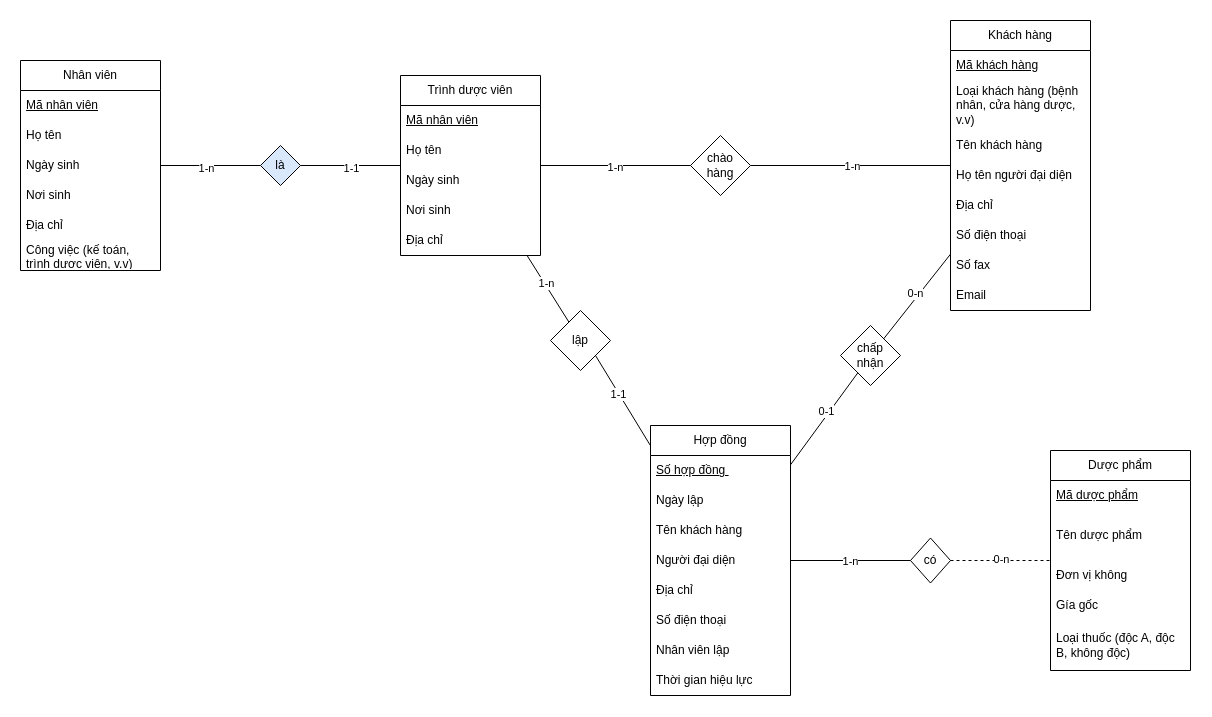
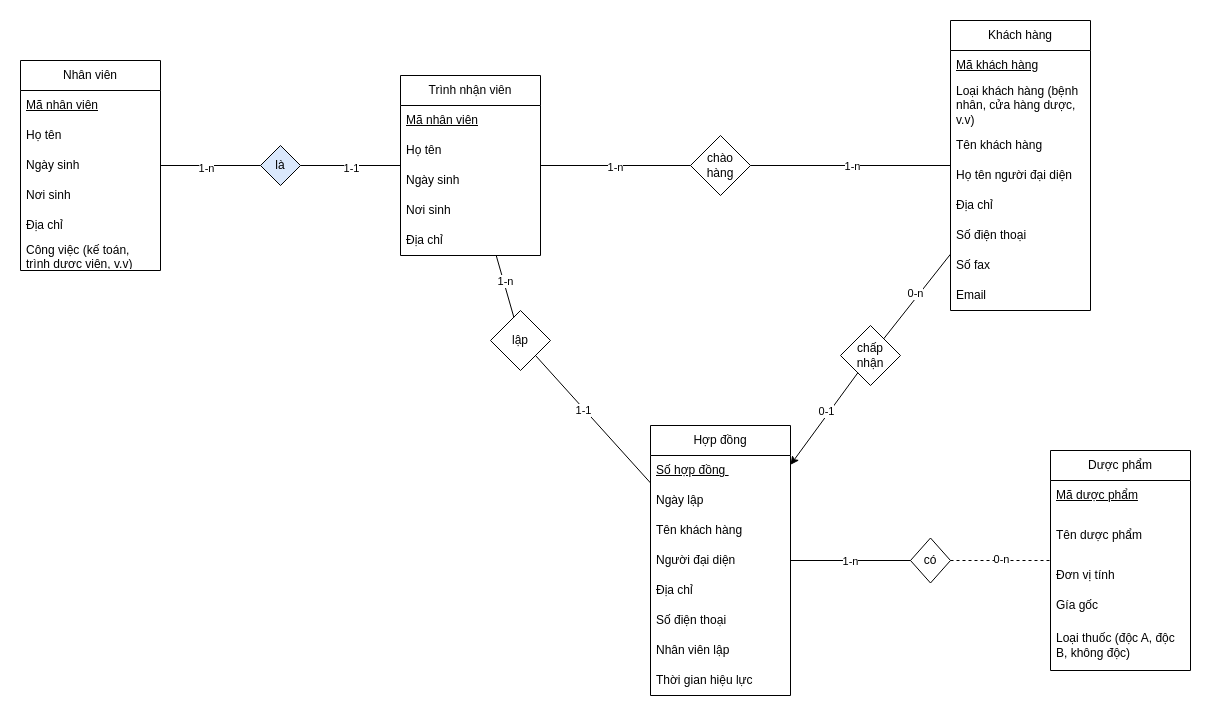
  <mxCell id="0" />
  <mxCell id="1" parent="0" />
  <mxCell id="2" value="Nhân viên" style="swimlane;fontStyle=0;childLayout=stackLayout;horizontal=1;startSize=30;horizontalStack=0;resizeParent=1;resizeParentMax=0;resizeLast=0;collapsible=1;marginBottom=0;whiteSpace=wrap;html=1;" vertex="1" parent="1"><mxGeometry x="20" y="60" width="140" height="210" as="geometry" /></mxCell>
  <mxCell id="3" value="&lt;u&gt;Mã nhân viên&lt;/u&gt;" style="text;strokeColor=none;fillColor=none;align=left;verticalAlign=middle;spacingLeft=4;spacingRight=4;overflow=hidden;points=[[0,0.5],[1,0.5]];portConstraint=eastwest;rotatable=0;whiteSpace=wrap;html=1;" vertex="1" parent="2"><mxGeometry y="30" width="140" height="30" as="geometry" /></mxCell>
  <mxCell id="4" value="Họ tên" style="text;strokeColor=none;fillColor=none;align=left;verticalAlign=middle;spacingLeft=4;spacingRight=4;overflow=hidden;points=[[0,0.5],[1,0.5]];portConstraint=eastwest;rotatable=0;whiteSpace=wrap;html=1;" vertex="1" parent="2"><mxGeometry y="60" width="140" height="30" as="geometry" /></mxCell>
  <mxCell id="5" value="Ngày sinh" style="text;strokeColor=none;fillColor=none;align=left;verticalAlign=middle;spacingLeft=4;spacingRight=4;overflow=hidden;points=[[0,0.5],[1,0.5]];portConstraint=eastwest;rotatable=0;whiteSpace=wrap;html=1;" vertex="1" parent="2"><mxGeometry y="90" width="140" height="30" as="geometry" /></mxCell>
  <mxCell id="6" value="Nơi sinh&amp;nbsp;" style="text;strokeColor=none;fillColor=none;align=left;verticalAlign=middle;spacingLeft=4;spacingRight=4;overflow=hidden;points=[[0,0.5],[1,0.5]];portConstraint=eastwest;rotatable=0;whiteSpace=wrap;html=1;" vertex="1" parent="2"><mxGeometry y="120" width="140" height="30" as="geometry" /></mxCell>
  <mxCell id="7" value="Địa chỉ&lt;span style=&quot;color: rgba(0, 0, 0, 0); font-family: monospace; font-size: 0px; text-wrap-mode: nowrap;&quot;&gt;%3CmxGraphModel%3E%3Croot%3E%3CmxCell%20id%3D%220%22%2F%3E%3CmxCell%20id%3D%221%22%20parent%3D%220%22%2F%3E%3CmxCell%20id%3D%222%22%20value%3D%22H%E1%BB%8D%20t%C3%AAn%22%20style%3D%22text%3BstrokeColor%3Dnone%3BfillColor%3Dnone%3Balign%3Dleft%3BverticalAlign%3Dmiddle%3BspacingLeft%3D4%3BspacingRight%3D4%3Boverflow%3Dhidden%3Bpoints%3D%5B%5B0%2C0.5%5D%2C%5B1%2C0.5%5D%5D%3BportConstraint%3Deastwest%3Brotatable%3D0%3BwhiteSpace%3Dwrap%3Bhtml%3D1%3B%22%20vertex%3D%221%22%20parent%3D%221%22%3E%3CmxGeometry%20y%3D%22420%22%20width%3D%22140%22%20height%3D%2230%22%20as%3D%22geometry%22%2F%3E%3C%2FmxCell%3E%3C%2Froot%3E%3C%2FmxGraphModel%3E&lt;/span&gt;" style="text;strokeColor=none;fillColor=none;align=left;verticalAlign=middle;spacingLeft=4;spacingRight=4;overflow=hidden;points=[[0,0.5],[1,0.5]];portConstraint=eastwest;rotatable=0;whiteSpace=wrap;html=1;" vertex="1" parent="2"><mxGeometry y="150" width="140" height="30" as="geometry" /></mxCell>
  <mxCell id="8" value="Công việc (kế toán, trình dược viên, v.v)" style="text;strokeColor=none;fillColor=none;align=left;verticalAlign=middle;spacingLeft=4;spacingRight=4;overflow=hidden;points=[[0,0.5],[1,0.5]];portConstraint=eastwest;rotatable=0;whiteSpace=wrap;html=1;" vertex="1" parent="2"><mxGeometry y="180" width="140" height="30" as="geometry" /></mxCell>
  <mxCell id="9" value="Khách hàng" style="swimlane;fontStyle=0;childLayout=stackLayout;horizontal=1;startSize=30;horizontalStack=0;resizeParent=1;resizeParentMax=0;resizeLast=0;collapsible=1;marginBottom=0;whiteSpace=wrap;html=1;" vertex="1" parent="1"><mxGeometry x="950" y="20" width="140" height="290" as="geometry" /></mxCell>
  <mxCell id="10" value="&lt;u&gt;Mã khách hàng&lt;/u&gt;" style="text;strokeColor=none;fillColor=none;align=left;verticalAlign=middle;spacingLeft=4;spacingRight=4;overflow=hidden;points=[[0,0.5],[1,0.5]];portConstraint=eastwest;rotatable=0;whiteSpace=wrap;html=1;" vertex="1" parent="9"><mxGeometry y="30" width="140" height="30" as="geometry" /></mxCell>
  <mxCell id="11" value="Loại khách hàng (bệnh nhân, cửa hàng dược, v.v)" style="text;strokeColor=none;fillColor=none;align=left;verticalAlign=middle;spacingLeft=4;spacingRight=4;overflow=hidden;points=[[0,0.5],[1,0.5]];portConstraint=eastwest;rotatable=0;whiteSpace=wrap;html=1;" vertex="1" parent="9"><mxGeometry y="60" width="140" height="50" as="geometry" /></mxCell>
  <mxCell id="12" value="Tên khách hàng" style="text;strokeColor=none;fillColor=none;align=left;verticalAlign=middle;spacingLeft=4;spacingRight=4;overflow=hidden;points=[[0,0.5],[1,0.5]];portConstraint=eastwest;rotatable=0;whiteSpace=wrap;html=1;" vertex="1" parent="9"><mxGeometry y="110" width="140" height="30" as="geometry" /></mxCell>
  <mxCell id="13" value="Họ tên người đại diện" style="text;strokeColor=none;fillColor=none;align=left;verticalAlign=middle;spacingLeft=4;spacingRight=4;overflow=hidden;points=[[0,0.5],[1,0.5]];portConstraint=eastwest;rotatable=0;whiteSpace=wrap;html=1;" vertex="1" parent="9"><mxGeometry y="140" width="140" height="30" as="geometry" /></mxCell>
  <mxCell id="14" value="Địa chỉ" style="text;strokeColor=none;fillColor=none;align=left;verticalAlign=middle;spacingLeft=4;spacingRight=4;overflow=hidden;points=[[0,0.5],[1,0.5]];portConstraint=eastwest;rotatable=0;whiteSpace=wrap;html=1;" vertex="1" parent="9"><mxGeometry y="170" width="140" height="30" as="geometry" /></mxCell>
  <mxCell id="15" value="Số điện thoại" style="text;strokeColor=none;fillColor=none;align=left;verticalAlign=middle;spacingLeft=4;spacingRight=4;overflow=hidden;points=[[0,0.5],[1,0.5]];portConstraint=eastwest;rotatable=0;whiteSpace=wrap;html=1;" vertex="1" parent="9"><mxGeometry y="200" width="140" height="30" as="geometry" /></mxCell>
  <mxCell id="16" value="Số fax" style="text;strokeColor=none;fillColor=none;align=left;verticalAlign=middle;spacingLeft=4;spacingRight=4;overflow=hidden;points=[[0,0.5],[1,0.5]];portConstraint=eastwest;rotatable=0;whiteSpace=wrap;html=1;" vertex="1" parent="9"><mxGeometry y="230" width="140" height="30" as="geometry" /></mxCell>
  <mxCell id="17" value="Email" style="text;strokeColor=none;fillColor=none;align=left;verticalAlign=middle;spacingLeft=4;spacingRight=4;overflow=hidden;points=[[0,0.5],[1,0.5]];portConstraint=eastwest;rotatable=0;whiteSpace=wrap;html=1;" vertex="1" parent="9"><mxGeometry y="260" width="140" height="30" as="geometry" /></mxCell>
- <mxCell id="18" value="Trình dược viên" style="swimlane;fontStyle=0;childLayout=stackLayout;horizontal=1;startSize=30;horizontalStack=0;resizeParent=1;resizeParentMax=0;resizeLast=0;collapsible=1;marginBottom=0;whiteSpace=wrap;html=1;" vertex="1" parent="1"><mxGeometry y="75" width="140" height="180" as="geometry" x="400" /></mxCell>
+ <mxCell id="18" value="Trình nhận viên" style="swimlane;fontStyle=0;childLayout=stackLayout;horizontal=1;startSize=30;horizontalStack=0;resizeParent=1;resizeParentMax=0;resizeLast=0;collapsible=1;marginBottom=0;whiteSpace=wrap;html=1;" vertex="1" parent="1"><mxGeometry y="75" width="140" height="180" as="geometry" x="400" /></mxCell>
  <mxCell id="19" value="&lt;u&gt;Mã nhân viên&lt;/u&gt;" style="text;strokeColor=none;fillColor=none;align=left;verticalAlign=middle;spacingLeft=4;spacingRight=4;overflow=hidden;points=[[0,0.5],[1,0.5]];portConstraint=eastwest;rotatable=0;whiteSpace=wrap;html=1;" vertex="1" parent="18"><mxGeometry y="30" width="140" height="30" as="geometry" /></mxCell>
  <mxCell id="20" value="Họ tên" style="text;strokeColor=none;fillColor=none;align=left;verticalAlign=middle;spacingLeft=4;spacingRight=4;overflow=hidden;points=[[0,0.5],[1,0.5]];portConstraint=eastwest;rotatable=0;whiteSpace=wrap;html=1;" vertex="1" parent="18"><mxGeometry y="60" width="140" height="30" as="geometry" /></mxCell>
  <mxCell id="21" value="Ngày sinh" style="text;strokeColor=none;fillColor=none;align=left;verticalAlign=middle;spacingLeft=4;spacingRight=4;overflow=hidden;points=[[0,0.5],[1,0.5]];portConstraint=eastwest;rotatable=0;whiteSpace=wrap;html=1;" vertex="1" parent="18"><mxGeometry y="90" width="140" height="30" as="geometry" /></mxCell>
  <mxCell id="22" value="Nơi sinh&amp;nbsp;" style="text;strokeColor=none;fillColor=none;align=left;verticalAlign=middle;spacingLeft=4;spacingRight=4;overflow=hidden;points=[[0,0.5],[1,0.5]];portConstraint=eastwest;rotatable=0;whiteSpace=wrap;html=1;" vertex="1" parent="18"><mxGeometry y="120" width="140" height="30" as="geometry" /></mxCell>
  <mxCell id="23" value="Địa chỉ&lt;span style=&quot;color: rgba(0, 0, 0, 0); font-family: monospace; font-size: 0px; text-wrap-mode: nowrap;&quot;&gt;%3CmxGraphModel%3E%3Croot%3E%3CmxCell%20id%3D%220%22%2F%3E%3CmxCell%20id%3D%221%22%20parent%3D%220%22%2F%3E%3CmxCell%20id%3D%222%22%20value%3D%22H%E1%BB%8D%20t%C3%AAn%22%20style%3D%22text%3BstrokeColor%3Dnone%3BfillColor%3Dnone%3Balign%3Dleft%3BverticalAlign%3Dmiddle%3BspacingLeft%3D4%3BspacingRight%3D4%3Boverflow%3Dhidden%3Bpoints%3D%5B%5B0%2C0.5%5D%2C%5B1%2C0.5%5D%5D%3BportConstraint%3Deastwest%3Brotatable%3D0%3BwhiteSpace%3Dwrap%3Bhtml%3D1%3B%22%20vertex%3D%221%22%20parent%3D%221%22%3E%3CmxGeometry%20y%3D%22420%22%20width%3D%22140%22%20height%3D%2230%22%20as%3D%22geometry%22%2F%3E%3C%2FmxCell%3E%3C%2Froot%3E%3C%2FmxGraphModel%3E&lt;/span&gt;" style="text;strokeColor=none;fillColor=none;align=left;verticalAlign=middle;spacingLeft=4;spacingRight=4;overflow=hidden;points=[[0,0.5],[1,0.5]];portConstraint=eastwest;rotatable=0;whiteSpace=wrap;html=1;" vertex="1" parent="18"><mxGeometry y="150" width="140" height="30" as="geometry" /></mxCell>
  <mxCell id="24" value="là" style="rhombus;whiteSpace=wrap;html=1;fillColor=#dae8fc;" vertex="1" parent="1"><mxGeometry x="260" y="145" width="40" height="40" as="geometry" /></mxCell>
  <mxCell id="25" value="" style="endArrow=none;html=1;rounded=0;" edge="1" parent="1" source="24" target="2"><mxGeometry width="50" height="50" relative="1" as="geometry"><mxPoint x="630" y="-35" as="sourcePoint" /><mxPoint x="680" y="-85" as="targetPoint" /></mxGeometry></mxCell>
  <mxCell id="26" value="1-n" style="edgeLabel;html=1;align=center;verticalAlign=middle;resizable=0;points=[];" vertex="1" connectable="0" parent="25"><mxGeometry x="0.105" y="2" relative="1" as="geometry"><mxPoint as="offset" /></mxGeometry></mxCell>
  <mxCell id="27" value="" style="endArrow=none;html=1;rounded=0;" edge="1" parent="1" source="18" target="24"><mxGeometry width="50" height="50" relative="1" as="geometry"><mxPoint x="570" y="25" as="sourcePoint" /><mxPoint x="570" y="-55" as="targetPoint" /></mxGeometry></mxCell>
  <mxCell id="28" value="1-1" style="edgeLabel;html=1;align=center;verticalAlign=middle;resizable=0;points=[];" vertex="1" connectable="0" parent="27"><mxGeometry x="-0.01" y="2" relative="1" as="geometry"><mxPoint as="offset" /></mxGeometry></mxCell>
  <mxCell id="29" value="&lt;br&gt;chào &lt;br&gt;hàng&lt;div&gt;&lt;br/&gt;&lt;/div&gt;" style="rhombus;whiteSpace=wrap;html=1;" vertex="1" parent="1"><mxGeometry x="690" y="135" width="60" height="60" as="geometry" /></mxCell>
  <mxCell id="30" value="" style="endArrow=none;html=1;rounded=0;" edge="1" parent="1" source="18" target="29"><mxGeometry width="50" height="50" relative="1" as="geometry"><mxPoint x="660" y="35" as="sourcePoint" /><mxPoint x="710" y="-15" as="targetPoint" /></mxGeometry></mxCell>
  <mxCell id="31" value="1-n" style="edgeLabel;html=1;align=center;verticalAlign=middle;resizable=0;points=[];" vertex="1" connectable="0" parent="30"><mxGeometry x="-0.019" y="-1" relative="1" as="geometry"><mxPoint as="offset" /></mxGeometry></mxCell>
  <mxCell id="32" value="" style="endArrow=none;html=1;rounded=0;" edge="1" parent="1" source="9" target="29"><mxGeometry width="50" height="50" relative="1" as="geometry"><mxPoint x="550" y="175" as="sourcePoint" /><mxPoint x="670" y="175" as="targetPoint" /></mxGeometry></mxCell>
  <mxCell id="33" value="1-n" style="edgeLabel;html=1;align=center;verticalAlign=middle;resizable=0;points=[];" vertex="1" connectable="0" parent="32"><mxGeometry x="-0.015" relative="1" as="geometry"><mxPoint as="offset" /></mxGeometry></mxCell>
  <mxCell id="34" value="Hợp đồng" style="swimlane;fontStyle=0;childLayout=stackLayout;horizontal=1;startSize=30;horizontalStack=0;resizeParent=1;resizeParentMax=0;resizeLast=0;collapsible=1;marginBottom=0;whiteSpace=wrap;html=1;" vertex="1" parent="1"><mxGeometry x="650" y="425" width="140" height="270" as="geometry" /></mxCell>
  <mxCell id="35" value="&lt;u&gt;Số hợp đồng&amp;nbsp;&lt;/u&gt;" style="text;strokeColor=none;fillColor=none;align=left;verticalAlign=middle;spacingLeft=4;spacingRight=4;overflow=hidden;points=[[0,0.5],[1,0.5]];portConstraint=eastwest;rotatable=0;whiteSpace=wrap;html=1;" vertex="1" parent="34"><mxGeometry y="30" width="140" height="30" as="geometry" /></mxCell>
  <mxCell id="36" value="Ngày lập&amp;nbsp;" style="text;strokeColor=none;fillColor=none;align=left;verticalAlign=middle;spacingLeft=4;spacingRight=4;overflow=hidden;points=[[0,0.5],[1,0.5]];portConstraint=eastwest;rotatable=0;whiteSpace=wrap;html=1;" vertex="1" parent="34"><mxGeometry y="60" width="140" height="30" as="geometry" /></mxCell>
  <mxCell id="37" value="Tên khách hàng" style="text;strokeColor=none;fillColor=none;align=left;verticalAlign=middle;spacingLeft=4;spacingRight=4;overflow=hidden;points=[[0,0.5],[1,0.5]];portConstraint=eastwest;rotatable=0;whiteSpace=wrap;html=1;" vertex="1" parent="34"><mxGeometry y="90" width="140" height="30" as="geometry" /></mxCell>
  <mxCell id="38" value="Người đại diện" style="text;strokeColor=none;fillColor=none;align=left;verticalAlign=middle;spacingLeft=4;spacingRight=4;overflow=hidden;points=[[0,0.5],[1,0.5]];portConstraint=eastwest;rotatable=0;whiteSpace=wrap;html=1;" vertex="1" parent="34"><mxGeometry y="120" width="140" height="30" as="geometry" /></mxCell>
  <mxCell id="39" value="Địa chỉ&amp;nbsp;" style="text;strokeColor=none;fillColor=none;align=left;verticalAlign=middle;spacingLeft=4;spacingRight=4;overflow=hidden;points=[[0,0.5],[1,0.5]];portConstraint=eastwest;rotatable=0;whiteSpace=wrap;html=1;" vertex="1" parent="34"><mxGeometry y="150" width="140" height="30" as="geometry" /></mxCell>
  <mxCell id="40" value="Số điện thoại" style="text;strokeColor=none;fillColor=none;align=left;verticalAlign=middle;spacingLeft=4;spacingRight=4;overflow=hidden;points=[[0,0.5],[1,0.5]];portConstraint=eastwest;rotatable=0;whiteSpace=wrap;html=1;" vertex="1" parent="34"><mxGeometry y="180" width="140" height="30" as="geometry" /></mxCell>
  <mxCell id="41" value="Nhân viên lập" style="text;strokeColor=none;fillColor=none;align=left;verticalAlign=middle;spacingLeft=4;spacingRight=4;overflow=hidden;points=[[0,0.5],[1,0.5]];portConstraint=eastwest;rotatable=0;whiteSpace=wrap;html=1;" vertex="1" parent="34"><mxGeometry y="210" width="140" height="30" as="geometry" /></mxCell>
  <mxCell id="42" value="Thời gian hiệu lực" style="text;strokeColor=none;fillColor=none;align=left;verticalAlign=middle;spacingLeft=4;spacingRight=4;overflow=hidden;points=[[0,0.5],[1,0.5]];portConstraint=eastwest;rotatable=0;whiteSpace=wrap;html=1;" vertex="1" parent="34"><mxGeometry y="240" width="140" height="30" as="geometry" /></mxCell>
  <mxCell id="43" value="&lt;div&gt;chấp&lt;br&gt;nhận&lt;/div&gt;" style="rhombus;whiteSpace=wrap;html=1;" vertex="1" parent="1"><mxGeometry x="840" y="325" width="60" height="60" as="geometry" /></mxCell>
  <mxCell id="44" value="" style="endArrow=none;html=1;rounded=0;" edge="1" parent="1" source="43" target="9"><mxGeometry width="50" height="50" relative="1" as="geometry"><mxPoint x="940" y="425" as="sourcePoint" /><mxPoint x="990" y="375" as="targetPoint" /></mxGeometry></mxCell>
  <mxCell id="45" value="0-n" style="edgeLabel;html=1;align=center;verticalAlign=middle;resizable=0;points=[];" vertex="1" connectable="0" parent="44"><mxGeometry x="0.035" y="3" relative="1" as="geometry"><mxPoint x="-1" as="offset" /></mxGeometry></mxCell>
- <mxCell id="46" value="" style="endArrow=none;html=1;rounded=0;" edge="1" parent="1" source="43" target="34"><mxGeometry width="50" height="50" relative="1" as="geometry"><mxPoint x="875" y="340" as="sourcePoint" /><mxPoint x="960" y="249" as="targetPoint" /></mxGeometry></mxCell>
+ <mxCell id="46" value="" style="endArrow=classic;html=1;rounded=0;" edge="1" parent="1" source="43" target="34"><mxGeometry width="50" height="50" relative="1" as="geometry"><mxPoint x="875" y="340" as="sourcePoint" /><mxPoint x="960" y="249" as="targetPoint" /></mxGeometry></mxCell>
  <mxCell id="47" value="0-1" style="edgeLabel;html=1;align=center;verticalAlign=middle;resizable=0;points=[];" vertex="1" connectable="0" parent="46"><mxGeometry x="-0.132" y="-3" relative="1" as="geometry"><mxPoint as="offset" /></mxGeometry></mxCell>
- <mxCell id="48" value="&lt;div&gt;lập&lt;/div&gt;" style="rhombus;whiteSpace=wrap;html=1;" vertex="1" parent="1"><mxGeometry x="550" y="310" width="60" height="60" as="geometry" /></mxCell>
+ <mxCell id="48" value="&lt;div&gt;lập&lt;/div&gt;" style="rhombus;whiteSpace=wrap;html=1;" vertex="1" parent="1"><mxGeometry x="490" y="310" width="60" height="60" as="geometry" /></mxCell>
  <mxCell id="49" value="" style="endArrow=none;html=1;rounded=0;" edge="1" parent="1" source="48" target="18"><mxGeometry width="50" height="50" relative="1" as="geometry"><mxPoint x="470" y="365" as="sourcePoint" /><mxPoint x="520" y="315" as="targetPoint" /></mxGeometry></mxCell>
  <mxCell id="50" value="1-n" style="edgeLabel;html=1;align=center;verticalAlign=middle;resizable=0;points=[];" vertex="1" connectable="0" parent="49"><mxGeometry x="0.144" y="-1" relative="1" as="geometry"><mxPoint as="offset" /></mxGeometry></mxCell>
  <mxCell id="51" value="" style="endArrow=none;html=1;rounded=0;entryX=1;entryY=1;entryDx=0;entryDy=0;" edge="1" parent="1" source="34" target="48"><mxGeometry width="50" height="50" relative="1" as="geometry"><mxPoint x="570" y="345" as="sourcePoint" /><mxPoint x="527" y="265" as="targetPoint" /></mxGeometry></mxCell>
  <mxCell id="52" value="1-1" style="edgeLabel;html=1;align=center;verticalAlign=middle;resizable=0;points=[];" vertex="1" connectable="0" parent="51"><mxGeometry x="0.154" y="1" relative="1" as="geometry"><mxPoint as="offset" /></mxGeometry></mxCell>
  <mxCell id="53" value="&lt;div&gt;có&lt;/div&gt;" style="rhombus;whiteSpace=wrap;html=1;" vertex="1" parent="1"><mxGeometry x="910" y="537.5" width="40" height="45" as="geometry" /></mxCell>
  <mxCell id="54" value="Dược phẩm" style="swimlane;fontStyle=0;childLayout=stackLayout;horizontal=1;startSize=30;horizontalStack=0;resizeParent=1;resizeParentMax=0;resizeLast=0;collapsible=1;marginBottom=0;whiteSpace=wrap;html=1;" vertex="1" parent="1"><mxGeometry x="1050" y="450" width="140" height="220" as="geometry" /></mxCell>
  <mxCell id="55" value="&lt;u&gt;Mã dược phẩm&lt;/u&gt;" style="text;strokeColor=none;fillColor=none;align=left;verticalAlign=middle;spacingLeft=4;spacingRight=4;overflow=hidden;points=[[0,0.5],[1,0.5]];portConstraint=eastwest;rotatable=0;whiteSpace=wrap;html=1;" vertex="1" parent="54"><mxGeometry y="30" width="140" height="30" as="geometry" /></mxCell>
  <mxCell id="56" value="Tên dược phẩm" style="text;strokeColor=none;fillColor=none;align=left;verticalAlign=middle;spacingLeft=4;spacingRight=4;overflow=hidden;points=[[0,0.5],[1,0.5]];portConstraint=eastwest;rotatable=0;whiteSpace=wrap;html=1;" vertex="1" parent="54"><mxGeometry y="60" width="140" height="50" as="geometry" /></mxCell>
- <mxCell id="57" value="Đơn vị không&amp;nbsp;" style="text;strokeColor=none;fillColor=none;align=left;verticalAlign=middle;spacingLeft=4;spacingRight=4;overflow=hidden;points=[[0,0.5],[1,0.5]];portConstraint=eastwest;rotatable=0;whiteSpace=wrap;html=1;" vertex="1" parent="54"><mxGeometry y="110" width="140" height="30" as="geometry" /></mxCell>
+ <mxCell id="57" value="Đơn vị tính&amp;nbsp;" style="text;strokeColor=none;fillColor=none;align=left;verticalAlign=middle;spacingLeft=4;spacingRight=4;overflow=hidden;points=[[0,0.5],[1,0.5]];portConstraint=eastwest;rotatable=0;whiteSpace=wrap;html=1;" vertex="1" parent="54"><mxGeometry y="110" width="140" height="30" as="geometry" /></mxCell>
  <mxCell id="58" value="Gía gốc" style="text;strokeColor=none;fillColor=none;align=left;verticalAlign=middle;spacingLeft=4;spacingRight=4;overflow=hidden;points=[[0,0.5],[1,0.5]];portConstraint=eastwest;rotatable=0;whiteSpace=wrap;html=1;" vertex="1" parent="54"><mxGeometry y="140" width="140" height="30" as="geometry" /></mxCell>
  <mxCell id="59" value="Loại thuốc (độc A, độc B, không độc)" style="text;strokeColor=none;fillColor=none;align=left;verticalAlign=middle;spacingLeft=4;spacingRight=4;overflow=hidden;points=[[0,0.5],[1,0.5]];portConstraint=eastwest;rotatable=0;whiteSpace=wrap;html=1;" vertex="1" parent="54"><mxGeometry y="170" width="140" height="50" as="geometry" /></mxCell>
  <mxCell id="60" value="" style="endArrow=none;html=1;rounded=0;" edge="1" parent="1" source="34" target="53"><mxGeometry width="50" height="50" relative="1" as="geometry"><mxPoint x="920" y="705" as="sourcePoint" /><mxPoint x="970" y="655" as="targetPoint" /></mxGeometry></mxCell>
  <mxCell id="61" value="1-n" style="edgeLabel;html=1;align=center;verticalAlign=middle;resizable=0;points=[];" vertex="1" connectable="0" parent="60"><mxGeometry x="-0.025" relative="1" as="geometry"><mxPoint as="offset" /></mxGeometry></mxCell>
  <mxCell id="62" value="" style="endArrow=none;html=1;rounded=0;dashed=1;" edge="1" parent="1" source="53" target="54"><mxGeometry width="50" height="50" relative="1" as="geometry"><mxPoint x="940" y="705" as="sourcePoint" /><mxPoint x="990" y="655" as="targetPoint" /></mxGeometry></mxCell>
  <mxCell id="63" value="0-n" style="edgeLabel;html=1;align=center;verticalAlign=middle;resizable=0;points=[];" vertex="1" connectable="0" parent="62"><mxGeometry x="-0.01" y="2" relative="1" as="geometry"><mxPoint as="offset" /></mxGeometry></mxCell>
